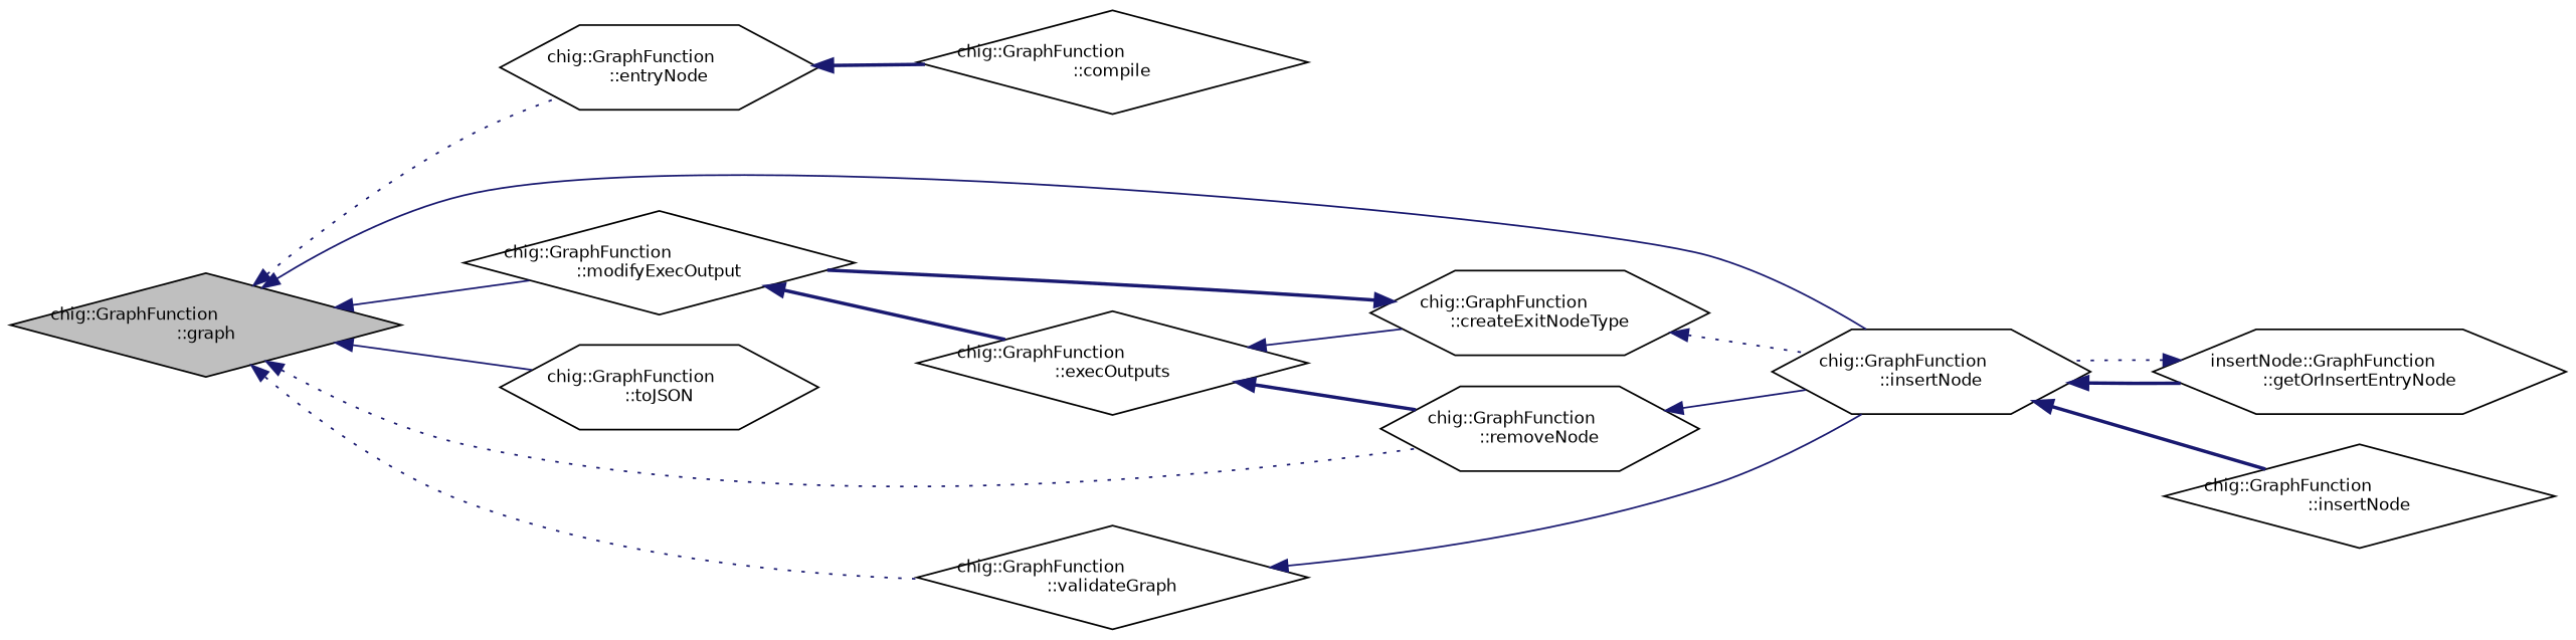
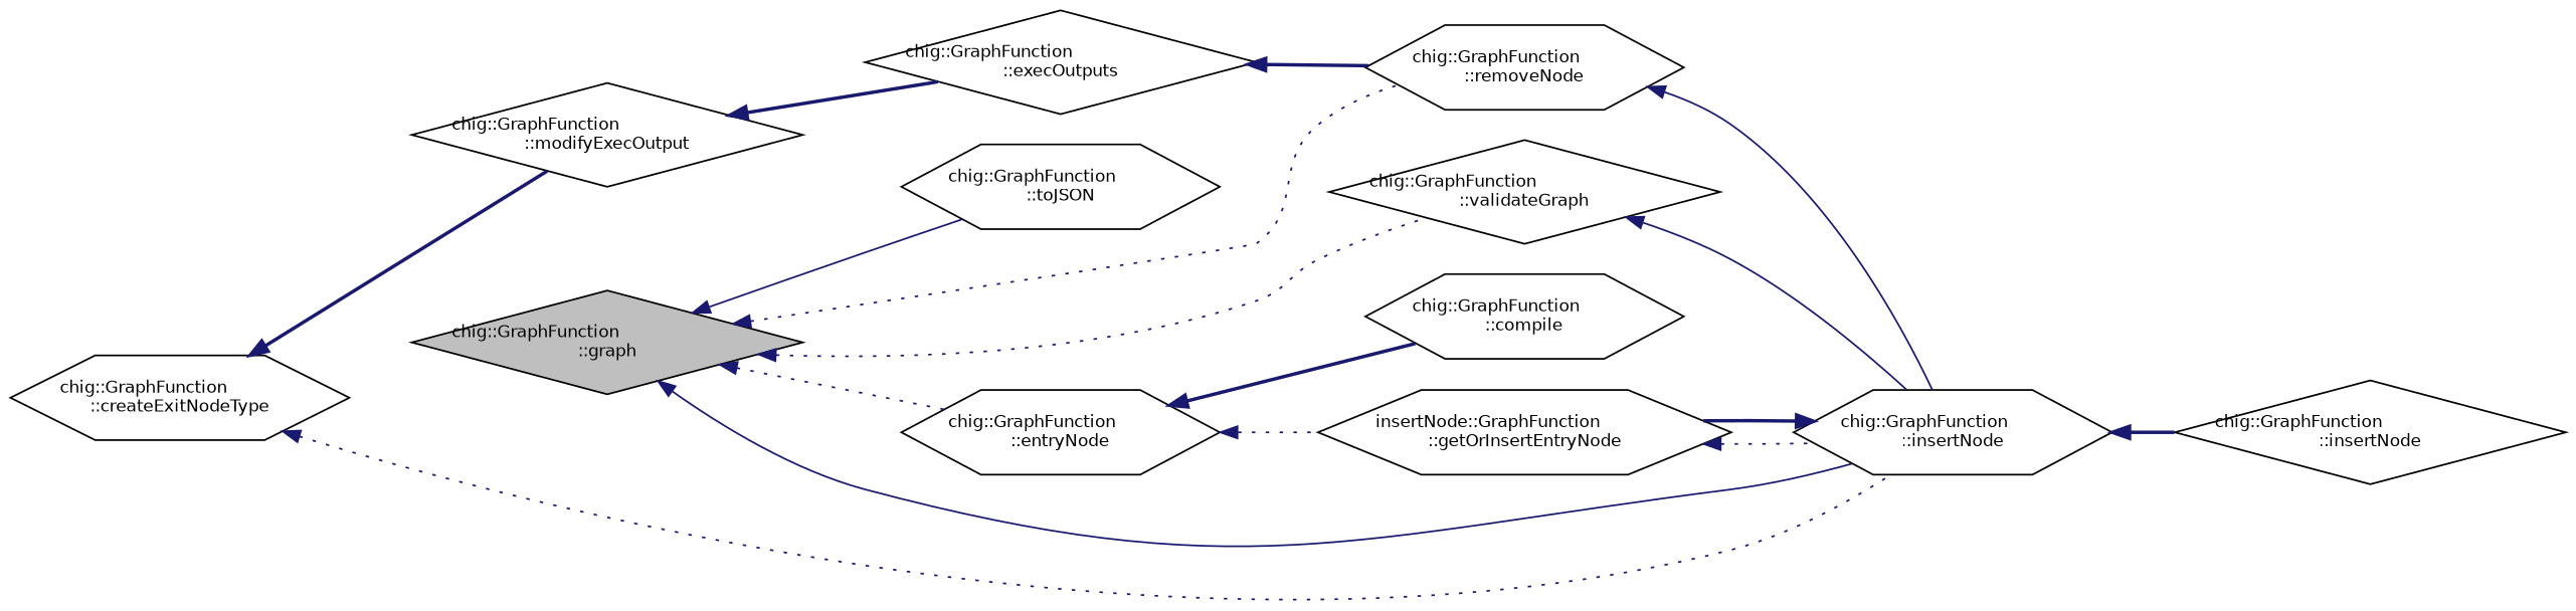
  digraph {
    rankdir=LR
    node [color=black fillcolor=white fontname=Helvetica fontsize=10 shape=hexagon style=filled]
    edge [color=midnightblue dir=back fontname=Helvetica fontsize=10 labelfontname=Helvetica labelfontsize=10 style=dotted]
    n1 [fillcolor=grey75 fontcolor=black height=0.2 label="chig::GraphFunction\l::graph" shape=diamond width=0.4]
    n2 [height=0.2 label="chig::GraphFunction\l::entryNode" width=0.4]
    n3 [height=0.2 label="chig::GraphFunction\l::insertNode" width=0.4]
    n4 [height=0.2 label="chig::GraphFunction\l::modifyExecOutput" shape=diamond width=0.4]
    n5 [height=0.2 label="chig::GraphFunction\l::toJSON" width=0.4]
    n6 [height=0.2 label="chig::GraphFunction\l::removeNode" width=0.4]
    n7 [height=0.2 label="chig::GraphFunction\l::validateGraph" shape=diamond width=0.4]
-   n8 [height=0.2 label="chig::GraphFunction\l::compile" shape=diamond width=0.4]
+   n8 [height=0.2 label="chig::GraphFunction\l::compile" width=0.4]
    n9 [height=0.2 label="insertNode::GraphFunction\l::getOrInsertEntryNode" width=0.4]
    n10 [height=0.2 label="chig::GraphFunction\l::insertNode" shape=diamond width=0.4]
    n11 [height=0.2 label="chig::GraphFunction\l::execOutputs" shape=diamond width=0.4]
    n12 [height=0.2 label="chig::GraphFunction\l::createExitNodeType" width=0.4]
    n1 -> n2
    n1 -> n3 [style=solid]
-   n1 -> n4 [style=solid]
    n1 -> n5 [style=solid]
    n1 -> n6
    n1 -> n7
    n2 -> n8 [style=bold]
+   n2 -> n9
    n3 -> n9 [style=bold]
    n3 -> n10 [style=bold]
    n4 -> n11 [style=bold]
    n6 -> n3 [style=solid]
    n7 -> n3 [style=solid]
    n9 -> n3
    n11 -> n6 [style=bold]
-   n11 -> n12 [style=solid]
    n12 -> n3
    n12 -> n4 [style=bold]
  }
